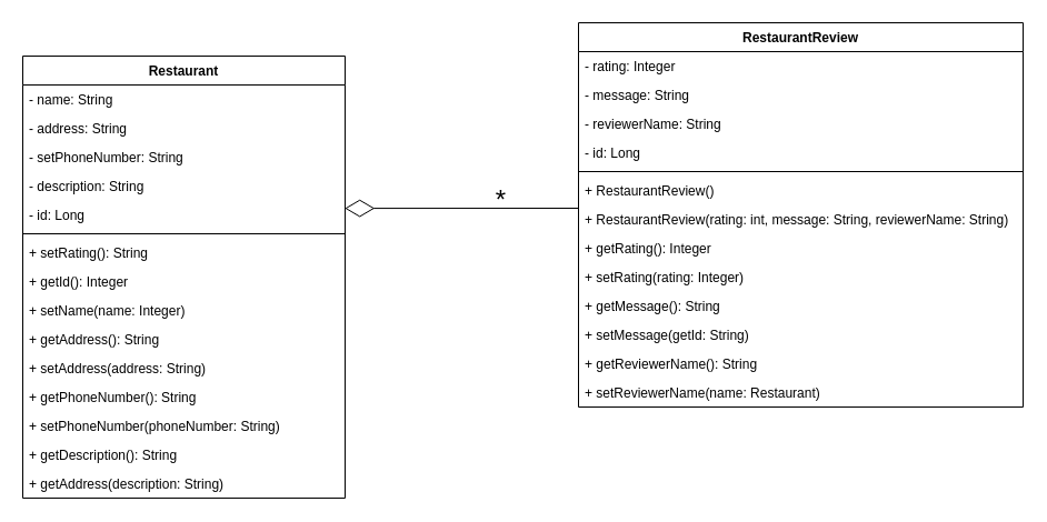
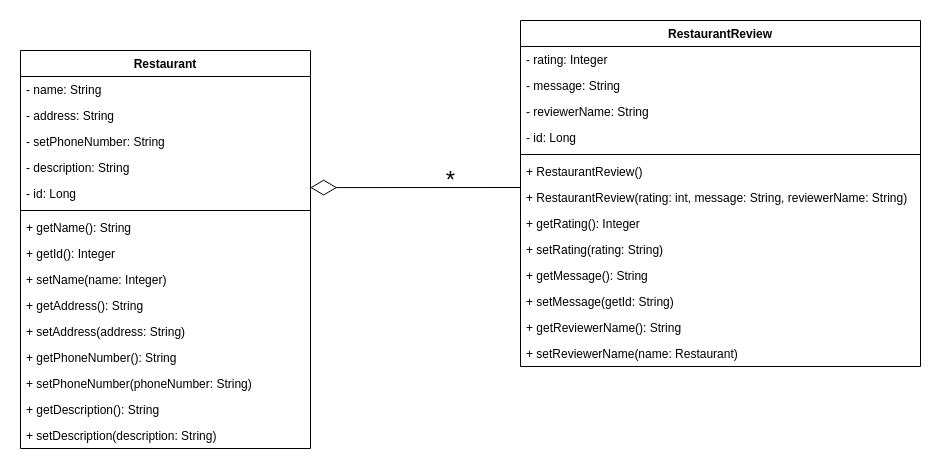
  <mxCell id="0" />
  <mxCell id="1" parent="0" />
  <mxCell id="2" value="Restaurant" style="swimlane;fontStyle=1;align=center;verticalAlign=top;childLayout=stackLayout;horizontal=1;startSize=26;horizontalStack=0;resizeParent=1;resizeParentMax=0;resizeLast=0;collapsible=1;marginBottom=0;" parent="1" vertex="1"><mxGeometry x="20" y="50" width="290" height="398" as="geometry" /></mxCell>
  <mxCell id="3" value="- name: String" style="text;strokeColor=none;fillColor=none;align=left;verticalAlign=top;spacingLeft=4;spacingRight=4;overflow=hidden;rotatable=0;points=[[0,0.5],[1,0.5]];portConstraint=eastwest;" parent="2" vertex="1"><mxGeometry y="26" width="290" height="26" as="geometry" /></mxCell>
  <mxCell id="4" value="- address: String" style="text;strokeColor=none;fillColor=none;align=left;verticalAlign=top;spacingLeft=4;spacingRight=4;overflow=hidden;rotatable=0;points=[[0,0.5],[1,0.5]];portConstraint=eastwest;" parent="2" vertex="1"><mxGeometry y="52" width="290" height="26" as="geometry" /></mxCell>
  <mxCell id="5" value="- setPhoneNumber: String" style="text;strokeColor=none;fillColor=none;align=left;verticalAlign=top;spacingLeft=4;spacingRight=4;overflow=hidden;rotatable=0;points=[[0,0.5],[1,0.5]];portConstraint=eastwest;" parent="2" vertex="1"><mxGeometry y="78" width="290" height="26" as="geometry" /></mxCell>
  <mxCell id="6" value="- description: String" style="text;strokeColor=none;fillColor=none;align=left;verticalAlign=top;spacingLeft=4;spacingRight=4;overflow=hidden;rotatable=0;points=[[0,0.5],[1,0.5]];portConstraint=eastwest;" parent="2" vertex="1"><mxGeometry y="104" width="290" height="26" as="geometry" /></mxCell>
  <mxCell id="7" value="- id: Long" style="text;strokeColor=none;fillColor=none;align=left;verticalAlign=top;spacingLeft=4;spacingRight=4;overflow=hidden;rotatable=0;points=[[0,0.5],[1,0.5]];portConstraint=eastwest;" vertex="1" parent="2"><mxGeometry y="130" width="290" height="26" as="geometry" /></mxCell>
  <mxCell id="8" value="" style="line;strokeWidth=1;fillColor=none;align=left;verticalAlign=middle;spacingTop=-1;spacingLeft=3;spacingRight=3;rotatable=0;labelPosition=right;points=[];portConstraint=eastwest;" parent="2" vertex="1"><mxGeometry y="156" width="290" height="8" as="geometry" /></mxCell>
- <mxCell id="9" value="+ setRating(): String" style="text;strokeColor=none;fillColor=none;align=left;verticalAlign=top;spacingLeft=4;spacingRight=4;overflow=hidden;rotatable=0;points=[[0,0.5],[1,0.5]];portConstraint=eastwest;" parent="2" vertex="1"><mxGeometry y="164" width="290" height="26" as="geometry" /></mxCell>
+ <mxCell id="9" value="+ getName(): String" style="text;strokeColor=none;fillColor=none;align=left;verticalAlign=top;spacingLeft=4;spacingRight=4;overflow=hidden;rotatable=0;points=[[0,0.5],[1,0.5]];portConstraint=eastwest;" parent="2" vertex="1"><mxGeometry y="164" width="290" height="26" as="geometry" /></mxCell>
  <mxCell id="10" value="+ getId(): Integer" style="text;strokeColor=none;fillColor=none;align=left;verticalAlign=top;spacingLeft=4;spacingRight=4;overflow=hidden;rotatable=0;points=[[0,0.5],[1,0.5]];portConstraint=eastwest;" vertex="1" parent="2"><mxGeometry y="190" width="290" height="26" as="geometry" /></mxCell>
  <mxCell id="11" value="+ setName(name: Integer)" style="text;strokeColor=none;fillColor=none;align=left;verticalAlign=top;spacingLeft=4;spacingRight=4;overflow=hidden;rotatable=0;points=[[0,0.5],[1,0.5]];portConstraint=eastwest;" parent="2" vertex="1"><mxGeometry y="216" width="290" height="26" as="geometry" /></mxCell>
  <mxCell id="12" value="+ getAddress(): String" style="text;strokeColor=none;fillColor=none;align=left;verticalAlign=top;spacingLeft=4;spacingRight=4;overflow=hidden;rotatable=0;points=[[0,0.5],[1,0.5]];portConstraint=eastwest;" parent="2" vertex="1"><mxGeometry y="242" width="290" height="26" as="geometry" /></mxCell>
  <mxCell id="13" value="+ setAddress(address: String)" style="text;strokeColor=none;fillColor=none;align=left;verticalAlign=top;spacingLeft=4;spacingRight=4;overflow=hidden;rotatable=0;points=[[0,0.5],[1,0.5]];portConstraint=eastwest;" parent="2" vertex="1"><mxGeometry y="268" width="290" height="26" as="geometry" /></mxCell>
  <mxCell id="14" value="+ getPhoneNumber(): String" style="text;strokeColor=none;fillColor=none;align=left;verticalAlign=top;spacingLeft=4;spacingRight=4;overflow=hidden;rotatable=0;points=[[0,0.5],[1,0.5]];portConstraint=eastwest;" parent="2" vertex="1"><mxGeometry y="294" width="290" height="26" as="geometry" /></mxCell>
  <mxCell id="15" value="+ setPhoneNumber(phoneNumber: String)" style="text;strokeColor=none;fillColor=none;align=left;verticalAlign=top;spacingLeft=4;spacingRight=4;overflow=hidden;rotatable=0;points=[[0,0.5],[1,0.5]];portConstraint=eastwest;" parent="2" vertex="1"><mxGeometry y="320" width="290" height="26" as="geometry" /></mxCell>
  <mxCell id="16" value="+ getDescription(): String" style="text;strokeColor=none;fillColor=none;align=left;verticalAlign=top;spacingLeft=4;spacingRight=4;overflow=hidden;rotatable=0;points=[[0,0.5],[1,0.5]];portConstraint=eastwest;" parent="2" vertex="1"><mxGeometry y="346" width="290" height="26" as="geometry" /></mxCell>
- <mxCell id="17" value="+ getAddress(description: String)" style="text;strokeColor=none;fillColor=none;align=left;verticalAlign=top;spacingLeft=4;spacingRight=4;overflow=hidden;rotatable=0;points=[[0,0.5],[1,0.5]];portConstraint=eastwest;" parent="2" vertex="1"><mxGeometry y="372" width="290" height="26" as="geometry" /></mxCell>
+ <mxCell id="17" value="+ setDescription(description: String)" style="text;strokeColor=none;fillColor=none;align=left;verticalAlign=top;spacingLeft=4;spacingRight=4;overflow=hidden;rotatable=0;points=[[0,0.5],[1,0.5]];portConstraint=eastwest;" parent="2" vertex="1"><mxGeometry y="372" width="290" height="26" as="geometry" /></mxCell>
  <mxCell id="18" value="RestaurantReview" style="swimlane;fontStyle=1;align=center;verticalAlign=top;childLayout=stackLayout;horizontal=1;startSize=26;horizontalStack=0;resizeParent=1;resizeParentMax=0;resizeLast=0;collapsible=1;marginBottom=0;" parent="1" vertex="1"><mxGeometry x="520" y="20" width="400" height="346" as="geometry" /></mxCell>
  <mxCell id="19" value="- rating: Integer" style="text;strokeColor=none;fillColor=none;align=left;verticalAlign=top;spacingLeft=4;spacingRight=4;overflow=hidden;rotatable=0;points=[[0,0.5],[1,0.5]];portConstraint=eastwest;" parent="18" vertex="1"><mxGeometry y="26" width="400" height="26" as="geometry" /></mxCell>
  <mxCell id="20" value="- message: String" style="text;strokeColor=none;fillColor=none;align=left;verticalAlign=top;spacingLeft=4;spacingRight=4;overflow=hidden;rotatable=0;points=[[0,0.5],[1,0.5]];portConstraint=eastwest;" parent="18" vertex="1"><mxGeometry y="52" width="400" height="26" as="geometry" /></mxCell>
  <mxCell id="21" value="- reviewerName: String" style="text;strokeColor=none;fillColor=none;align=left;verticalAlign=top;spacingLeft=4;spacingRight=4;overflow=hidden;rotatable=0;points=[[0,0.5],[1,0.5]];portConstraint=eastwest;" parent="18" vertex="1"><mxGeometry y="78" width="400" height="26" as="geometry" /></mxCell>
  <mxCell id="22" value="- id: Long" style="text;strokeColor=none;fillColor=none;align=left;verticalAlign=top;spacingLeft=4;spacingRight=4;overflow=hidden;rotatable=0;points=[[0,0.5],[1,0.5]];portConstraint=eastwest;" vertex="1" parent="18"><mxGeometry y="104" width="400" height="26" as="geometry" /></mxCell>
  <mxCell id="23" value="" style="line;strokeWidth=1;fillColor=none;align=left;verticalAlign=middle;spacingTop=-1;spacingLeft=3;spacingRight=3;rotatable=0;labelPosition=right;points=[];portConstraint=eastwest;" parent="18" vertex="1"><mxGeometry y="130" width="400" height="8" as="geometry" /></mxCell>
  <mxCell id="24" value="+ RestaurantReview()" style="text;strokeColor=none;fillColor=none;align=left;verticalAlign=top;spacingLeft=4;spacingRight=4;overflow=hidden;rotatable=0;points=[[0,0.5],[1,0.5]];portConstraint=eastwest;" vertex="1" parent="18"><mxGeometry y="138" width="400" height="26" as="geometry" /></mxCell>
  <mxCell id="25" value="+ RestaurantReview(rating: int, message: String, reviewerName: String)" style="text;strokeColor=none;fillColor=none;align=left;verticalAlign=top;spacingLeft=4;spacingRight=4;overflow=hidden;rotatable=0;points=[[0,0.5],[1,0.5]];portConstraint=eastwest;" vertex="1" parent="18"><mxGeometry y="164" width="400" height="26" as="geometry" /></mxCell>
  <mxCell id="26" value="+ getRating(): Integer" style="text;strokeColor=none;fillColor=none;align=left;verticalAlign=top;spacingLeft=4;spacingRight=4;overflow=hidden;rotatable=0;points=[[0,0.5],[1,0.5]];portConstraint=eastwest;" parent="18" vertex="1"><mxGeometry y="190" width="400" height="26" as="geometry" /></mxCell>
- <mxCell id="27" value="+ setRating(rating: Integer)" style="text;strokeColor=none;fillColor=none;align=left;verticalAlign=top;spacingLeft=4;spacingRight=4;overflow=hidden;rotatable=0;points=[[0,0.5],[1,0.5]];portConstraint=eastwest;" parent="18" vertex="1"><mxGeometry y="216" width="400" height="26" as="geometry" /></mxCell>
+ <mxCell id="27" value="+ setRating(rating: String)" style="text;strokeColor=none;fillColor=none;align=left;verticalAlign=top;spacingLeft=4;spacingRight=4;overflow=hidden;rotatable=0;points=[[0,0.5],[1,0.5]];portConstraint=eastwest;" parent="18" vertex="1"><mxGeometry y="216" width="400" height="26" as="geometry" /></mxCell>
  <mxCell id="28" value="+ getMessage(): String" style="text;strokeColor=none;fillColor=none;align=left;verticalAlign=top;spacingLeft=4;spacingRight=4;overflow=hidden;rotatable=0;points=[[0,0.5],[1,0.5]];portConstraint=eastwest;" parent="18" vertex="1"><mxGeometry y="242" width="400" height="26" as="geometry" /></mxCell>
  <mxCell id="29" value="+ setMessage(getId: String)" style="text;strokeColor=none;fillColor=none;align=left;verticalAlign=top;spacingLeft=4;spacingRight=4;overflow=hidden;rotatable=0;points=[[0,0.5],[1,0.5]];portConstraint=eastwest;" parent="18" vertex="1"><mxGeometry y="268" width="400" height="26" as="geometry" /></mxCell>
  <mxCell id="30" value="+ getReviewerName(): String" style="text;strokeColor=none;fillColor=none;align=left;verticalAlign=top;spacingLeft=4;spacingRight=4;overflow=hidden;rotatable=0;points=[[0,0.5],[1,0.5]];portConstraint=eastwest;" parent="18" vertex="1"><mxGeometry y="294" width="400" height="26" as="geometry" /></mxCell>
  <mxCell id="31" value="+ setReviewerName(name: Restaurant)" style="text;strokeColor=none;fillColor=none;align=left;verticalAlign=top;spacingLeft=4;spacingRight=4;overflow=hidden;rotatable=0;points=[[0,0.5],[1,0.5]];portConstraint=eastwest;" parent="18" vertex="1"><mxGeometry y="320" width="400" height="26" as="geometry" /></mxCell>
  <mxCell id="32" value="" style="endArrow=diamondThin;endFill=0;endSize=24;html=1;rounded=0;entryX=0.999;entryY=0.273;entryDx=0;entryDy=0;entryPerimeter=0;" parent="1" target="7" edge="1"><mxGeometry width="160" relative="1" as="geometry"><mxPoint x="520" y="187" as="sourcePoint" /><mxPoint x="510" y="330" as="targetPoint" /></mxGeometry></mxCell>
  <mxCell id="33" value="&lt;font style=&quot;font-size: 24px&quot;&gt;*&lt;/font&gt;" style="text;html=1;align=center;verticalAlign=middle;resizable=0;points=[];autosize=1;strokeColor=none;fillColor=none;" parent="1" vertex="1"><mxGeometry x="440" y="170" width="20" height="20" as="geometry" /></mxCell>
